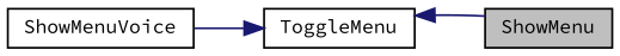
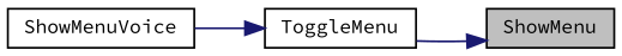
  digraph {
    fontname="Source Code Pro"
    rankdir=RL
    node [color=black fillcolor=white fontname="Source Code Pro" fontsize=10 shape=record style=filled]
    edge [color=midnightblue dir=back fontname="Source Code Pro" fontsize=10 labelfontname=Helvetica labelfontsize=10 style=solid]
    n1 [fillcolor=grey75 fontcolor=black height=0.2 label=ShowMenu width=0.4]
    n2 [height=0.2 label=ToggleMenu width=0.4]
    n3 [height=0.2 label=ShowMenuVoice width=0.4]
-   n2 -> n1
+   n1 -> n2
    n2 -> n3
  }
